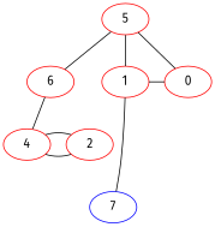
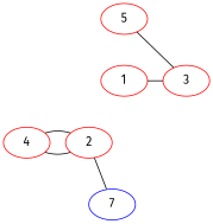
  graph {
    fontname="Fira Sans"
    node [color=red fontname="Fira Sans"]
    edge [fontname="Fira Sans"]
    5
    1
-   3 [label=0]
+   3
    2
    4
    7 [color=blue]
-   6
    subgraph sub_1 {
      rank=min
      5
    }
    subgraph sub_2 {
      rank=same
      1
      3
    }
    subgraph sub_3 {
      rank=same
      2
      4
    }
    subgraph sub_4 {
      rank=sink
      7
    }
    5 -- 3
-   5 -- 6
-   1 -- 5
    1 -- 3
-   1 -- 7
+   2 -- 7
    2 -- 4
    2 -- 4
-   6 -- 4
  }
